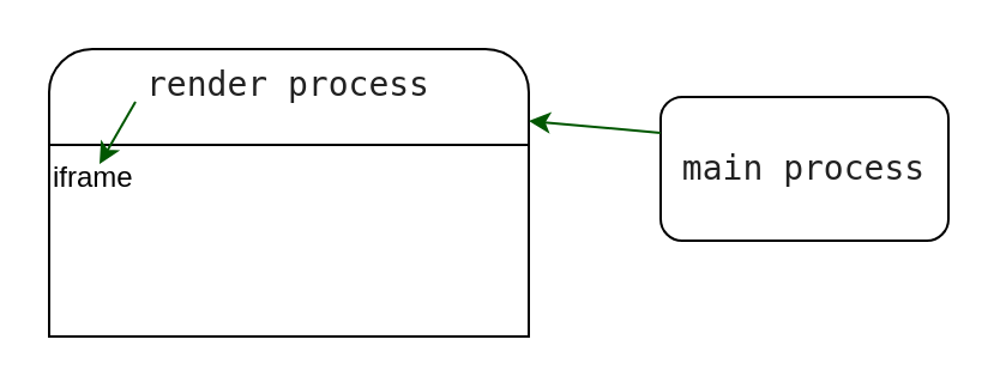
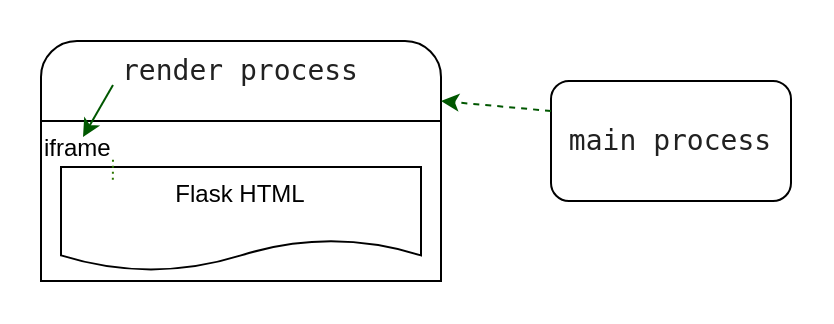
  <mxCell id="0" />
  <mxCell id="1" parent="0" />
  <mxCell id="2" value="&lt;span style=&quot;color: rgba(0 , 0 , 0 , 0.87) ; font-family: monospace , monospace ; font-size: 14px ; background-color: rgb(255 , 255 , 255)&quot;&gt;main process&lt;/span&gt;" style="rounded=1;whiteSpace=wrap;html=1;" vertex="1" parent="1"><mxGeometry x="275" y="40" width="120" height="60" as="geometry" /></mxCell>
  <mxCell id="3" value="&lt;span style=&quot;color: rgba(0 , 0 , 0 , 0.87) ; font-family: monospace , monospace ; font-size: 14px ; background-color: rgb(255 , 255 , 255)&quot;&gt;render process&lt;/span&gt;" style="rounded=1;whiteSpace=wrap;html=1;verticalAlign=top;" vertex="1" parent="1"><mxGeometry x="20" y="20" width="200" height="120" as="geometry" /></mxCell>
  <mxCell id="4" value="iframe" style="rounded=0;whiteSpace=wrap;html=1;verticalAlign=top;align=left;" vertex="1" parent="1"><mxGeometry x="20" y="60" width="200" height="80" as="geometry" /></mxCell>
- <mxCell id="6" value="" style="endArrow=classic;html=1;entryX=1;entryY=0.25;entryDx=0;entryDy=0;exitX=0;exitY=0.25;exitDx=0;exitDy=0;fillColor=#008a00;strokeColor=#005700;" edge="1" parent="1" source="2" target="3"><mxGeometry width="50" height="50" relative="1" as="geometry"><mxPoint x="70" y="330" as="sourcePoint" /><mxPoint x="120" y="280" as="targetPoint" /></mxGeometry></mxCell>
+ <mxCell id="5" value="Flask HTML" style="shape=document;whiteSpace=wrap;html=1;boundedLbl=1;verticalAlign=top;" vertex="1" parent="1"><mxGeometry x="30" y="83" width="180" height="52" as="geometry" /></mxCell>
+ <mxCell id="6" value="" style="endArrow=classic;html=1;entryX=1;entryY=0.25;entryDx=0;entryDy=0;exitX=0;exitY=0.25;exitDx=0;exitDy=0;fillColor=#008a00;strokeColor=#005700;dashed=1;" edge="1" parent="1" source="2" target="3"><mxGeometry width="50" height="50" relative="1" as="geometry"><mxPoint x="70" y="330" as="sourcePoint" /><mxPoint x="120" y="280" as="targetPoint" /></mxGeometry></mxCell>
  <mxCell id="7" value="" style="endArrow=classic;html=1;exitX=0.18;exitY=0.183;exitDx=0;exitDy=0;exitPerimeter=0;entryX=0.105;entryY=0.1;entryDx=0;entryDy=0;entryPerimeter=0;fillColor=#008a00;strokeColor=#005700;" edge="1" parent="1" source="3" target="4"><mxGeometry width="50" height="50" relative="1" as="geometry"><mxPoint x="40" y="90" as="sourcePoint" /><mxPoint x="90" y="40" as="targetPoint" /></mxGeometry></mxCell>
+ <mxCell id="8" value="" style="endArrow=none;dashed=1;html=1;dashPattern=1 2;strokeWidth=1;entryX=0.18;entryY=0.225;entryDx=0;entryDy=0;entryPerimeter=0;exitX=0.144;exitY=0.123;exitDx=0;exitDy=0;exitPerimeter=0;fillColor=#60a917;strokeColor=#2D7600;" edge="1" parent="1" source="5" target="4"><mxGeometry width="50" height="50" relative="1" as="geometry"><mxPoint x="-40" y="130" as="sourcePoint" /><mxPoint x="10" y="80" as="targetPoint" /></mxGeometry></mxCell>
